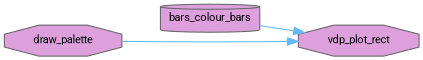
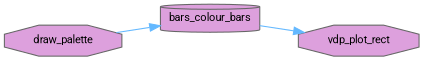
  digraph {
    fontname=Roboto
    rankdir=RL
    node [color=grey40 fillcolor=plum fontname=Roboto fontsize=10 shape=octagon style=filled]
    edge [color=steelblue1 dir=back fontname=Roboto fontsize=10 labelfontname=Helvetica labelfontsize=10 style=solid]
    n1 [color=gray40 fontcolor=black height=0.2 label=vdp_plot_rect width=0.4]
    n2 [height=0.2 label=bars_colour_bars shape=cylinder width=0.4]
    n3 [height=0.2 label=draw_palette width=0.4]
    n1 -> n2
-   n1 -> n3
+   n2 -> n3
  }
